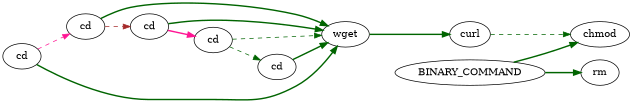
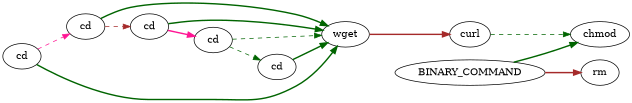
  digraph {
    rankdir=LR
    edge [color=darkgreen style=bold]
    n1 [label=cd]
    n2 [label=cd]
    n3 [label=wget]
    n4 [label=cd]
    n5 [label=curl]
    n6 [label=cd]
    n7 [label=cd]
    n8 [label=chmod]
    n9 [label=BINARY_COMMAND]
    n10 [label=rm]
    n1 -> n2 [color=deeppink style=dashed]
    n1 -> n3
    n2 -> n3
    n2 -> n4 [color=brown style=dashed]
-   n3 -> n5
+   n3 -> n5 [color=brown]
    n4 -> n3
    n4 -> n6 [color=deeppink]
    n5 -> n8 [style=dashed]
    n6 -> n3 [style=dashed]
    n6 -> n7 [style=dashed]
    n7 -> n3
    n9 -> n8
-   n9 -> n10
+   n9 -> n10 [color=brown]
  }
